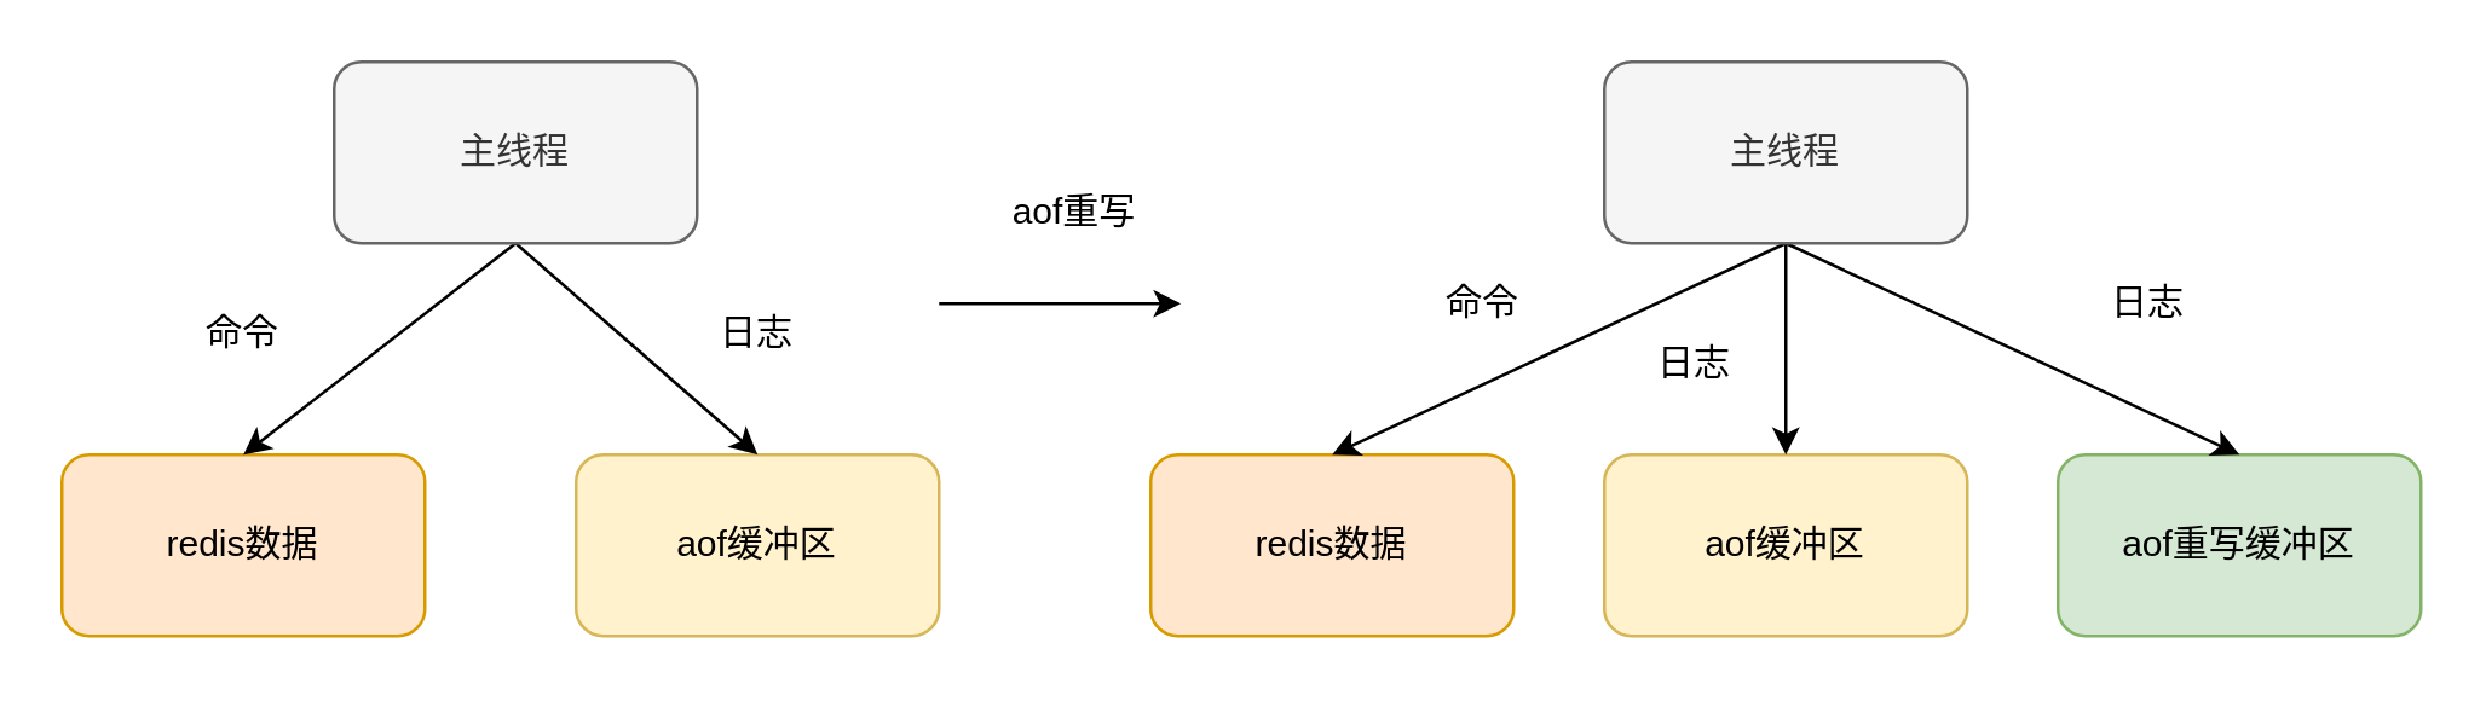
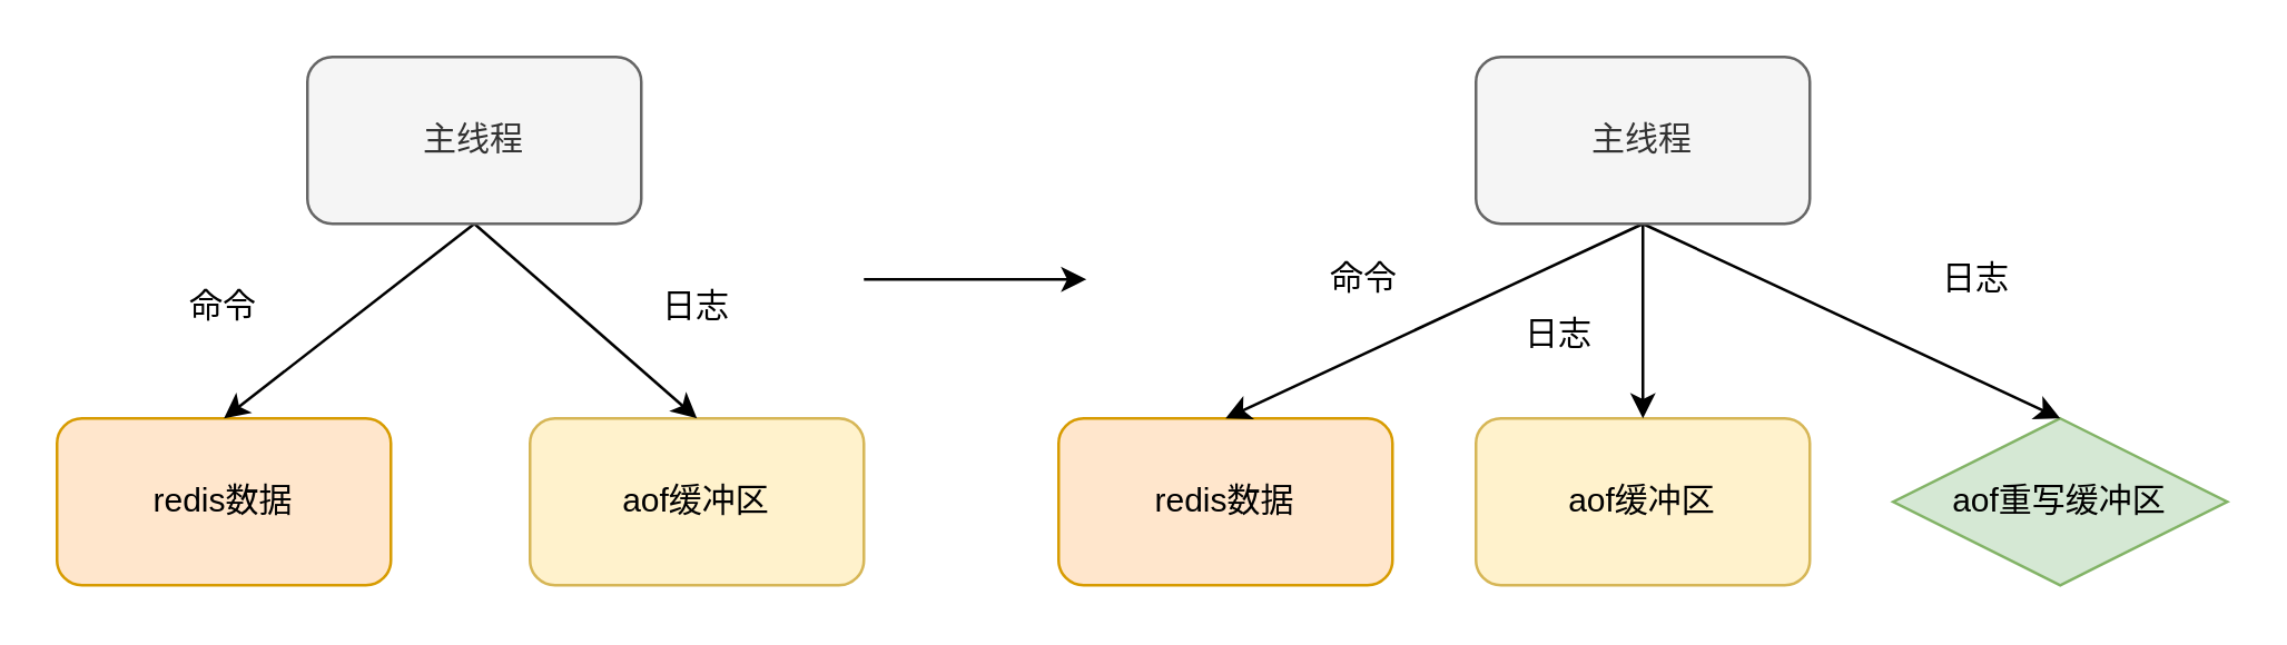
  <mxCell id="0" />
  <mxCell id="1" parent="0" />
  <mxCell id="2" value="redis数据" style="rounded=1;whiteSpace=wrap;html=1;fillColor=#ffe6cc;strokeColor=#d79b00;" vertex="1" parent="1"><mxGeometry x="20" y="150" width="120" height="60" as="geometry" /></mxCell>
  <mxCell id="3" value="aof缓冲区" style="rounded=1;whiteSpace=wrap;html=1;fillColor=#fff2cc;strokeColor=#d6b656;" vertex="1" parent="1"><mxGeometry x="190" y="150" width="120" height="60" as="geometry" /></mxCell>
- <mxCell id="4" value="aof重写缓冲区" style="rounded=1;whiteSpace=wrap;html=1;fillColor=#d5e8d4;strokeColor=#82b366;" vertex="1" parent="1"><mxGeometry x="680" y="150" width="120" height="60" as="geometry" /></mxCell>
+ <mxCell id="4" value="aof重写缓冲区" style="rhombus;whiteSpace=wrap;html=1;fillColor=#d5e8d4;strokeColor=#82b366;" vertex="1" parent="1"><mxGeometry x="680" y="150" width="120" height="60" as="geometry" /></mxCell>
  <mxCell id="5" value="redis数据" style="rounded=1;whiteSpace=wrap;html=1;fillColor=#ffe6cc;strokeColor=#d79b00;" vertex="1" parent="1"><mxGeometry x="380" y="150" width="120" height="60" as="geometry" /></mxCell>
  <mxCell id="6" value="aof缓冲区" style="rounded=1;whiteSpace=wrap;html=1;fillColor=#fff2cc;strokeColor=#d6b656;" vertex="1" parent="1"><mxGeometry x="530" y="150" width="120" height="60" as="geometry" /></mxCell>
  <mxCell id="7" style="rounded=0;orthogonalLoop=1;jettySize=auto;html=1;exitX=0.5;exitY=1;exitDx=0;exitDy=0;entryX=0.5;entryY=0;entryDx=0;entryDy=0;" edge="1" parent="1" source="9" target="2"><mxGeometry relative="1" as="geometry" /></mxCell>
  <mxCell id="8" style="edgeStyle=none;rounded=0;orthogonalLoop=1;jettySize=auto;html=1;exitX=0.5;exitY=1;exitDx=0;exitDy=0;entryX=0.5;entryY=0;entryDx=0;entryDy=0;" edge="1" parent="1" source="9" target="3"><mxGeometry relative="1" as="geometry" /></mxCell>
  <mxCell id="9" value="主线程" style="rounded=1;whiteSpace=wrap;html=1;fillColor=#f5f5f5;strokeColor=#666666;fontColor=#333333;" vertex="1" parent="1"><mxGeometry x="110" y="20" width="120" height="60" as="geometry" /></mxCell>
  <mxCell id="10" style="edgeStyle=none;rounded=0;orthogonalLoop=1;jettySize=auto;html=1;exitX=0.5;exitY=1;exitDx=0;exitDy=0;entryX=0.5;entryY=0;entryDx=0;entryDy=0;" edge="1" parent="1" source="13" target="6"><mxGeometry relative="1" as="geometry" /></mxCell>
  <mxCell id="11" style="edgeStyle=none;rounded=0;orthogonalLoop=1;jettySize=auto;html=1;exitX=0.5;exitY=1;exitDx=0;exitDy=0;entryX=0.5;entryY=0;entryDx=0;entryDy=0;" edge="1" parent="1" source="13" target="5"><mxGeometry relative="1" as="geometry" /></mxCell>
  <mxCell id="12" style="edgeStyle=none;rounded=0;orthogonalLoop=1;jettySize=auto;html=1;exitX=0.5;exitY=1;exitDx=0;exitDy=0;entryX=0.5;entryY=0;entryDx=0;entryDy=0;" edge="1" parent="1" source="13" target="4"><mxGeometry relative="1" as="geometry" /></mxCell>
  <mxCell id="13" value="主线程" style="rounded=1;whiteSpace=wrap;html=1;fillColor=#f5f5f5;strokeColor=#666666;fontColor=#333333;" vertex="1" parent="1"><mxGeometry x="530" y="20" width="120" height="60" as="geometry" /></mxCell>
  <mxCell id="14" value="" style="endArrow=classic;html=1;" edge="1" parent="1"><mxGeometry width="50" height="50" relative="1" as="geometry"><mxPoint x="310" y="100" as="sourcePoint" /><mxPoint x="390" y="100" as="targetPoint" /></mxGeometry></mxCell>
- <mxCell id="15" value="aof重写" style="text;html=1;strokeColor=none;fillColor=none;align=center;verticalAlign=middle;whiteSpace=wrap;rounded=0;" vertex="1" parent="1"><mxGeometry x="320" y="60" width="70" height="20" as="geometry" /></mxCell>
  <mxCell id="16" value="命令" style="text;html=1;strokeColor=none;fillColor=none;align=center;verticalAlign=middle;whiteSpace=wrap;rounded=0;" vertex="1" parent="1"><mxGeometry x="60" y="100" width="40" height="20" as="geometry" /></mxCell>
  <mxCell id="17" value="日志" style="text;html=1;strokeColor=none;fillColor=none;align=center;verticalAlign=middle;whiteSpace=wrap;rounded=0;" vertex="1" parent="1"><mxGeometry x="230" y="100" width="40" height="20" as="geometry" /></mxCell>
  <mxCell id="18" value="命令" style="text;html=1;strokeColor=none;fillColor=none;align=center;verticalAlign=middle;whiteSpace=wrap;rounded=0;" vertex="1" parent="1"><mxGeometry x="470" y="90" width="40" height="20" as="geometry" /></mxCell>
  <mxCell id="19" value="日志" style="text;html=1;strokeColor=none;fillColor=none;align=center;verticalAlign=middle;whiteSpace=wrap;rounded=0;" vertex="1" parent="1"><mxGeometry x="540" y="110" width="40" height="20" as="geometry" /></mxCell>
  <mxCell id="20" value="日志" style="text;html=1;strokeColor=none;fillColor=none;align=center;verticalAlign=middle;whiteSpace=wrap;rounded=0;" vertex="1" parent="1"><mxGeometry x="690" y="90" width="40" height="20" as="geometry" /></mxCell>
